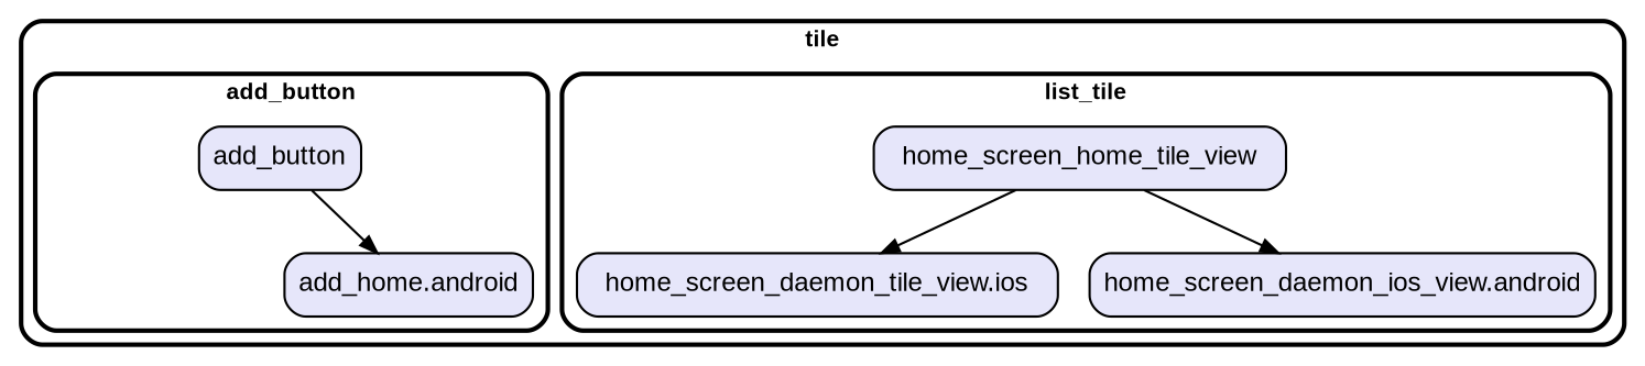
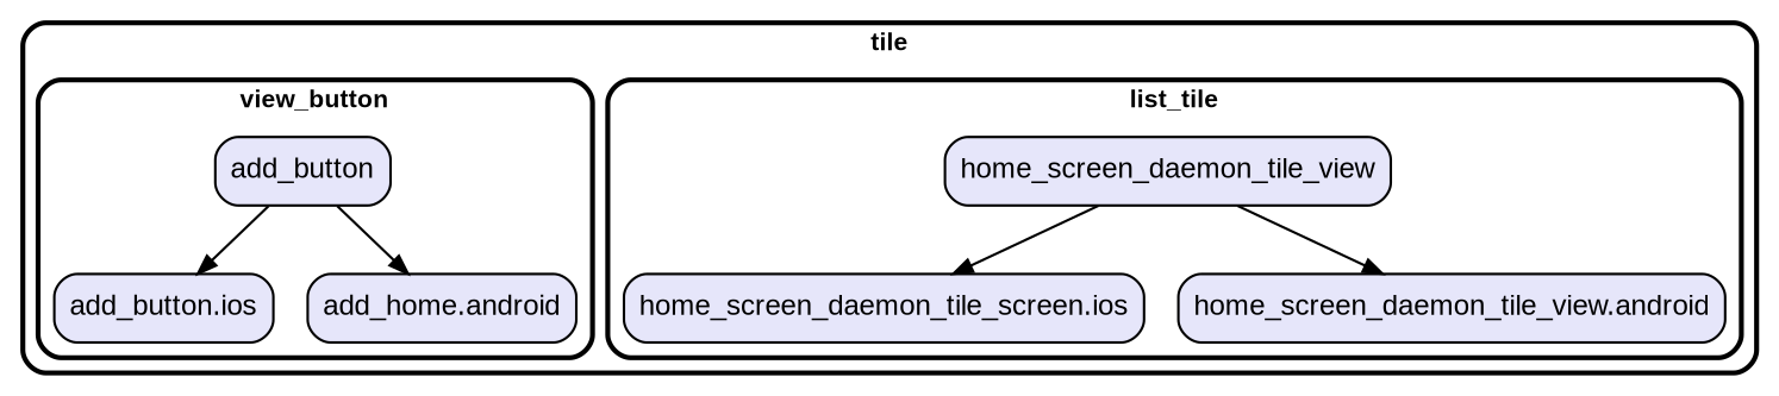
  digraph {
    fontname="Arial Black"
    fontsize=13
    penwidth=2.6
    style=rounded
    node [fillcolor=Lavender fontname=Arial fontsize=15 penwidth=1.3 shape=rect style="filled,rounded"]
    edge [penwidth=1.3]
-   n1 [label="home_screen_daemon_tile_view.ios"]
-   n2 [label="home_screen_daemon_ios_view.android"]
-   n3 [label=home_screen_home_tile_view]
+   n1 [label="home_screen_daemon_tile_screen.ios"]
+   n2 [label="home_screen_daemon_tile_view.android"]
+   n3 [label=home_screen_daemon_tile_view]
    n4 [label=add_button]
+   n5 [label="add_button.ios"]
    n6 [label="add_home.android"]
    subgraph cluster_1 {
      label=tile
      subgraph cluster_2 {
        label=list_tile
        n1
        n2
        n3
      }
      subgraph cluster_3 {
-       label=add_button
+       label=view_button
        n4
+       n5
        n6
      }
    }
    n3 -> n1
    n3 -> n2
+   n4 -> n5
    n4 -> n6
  }
